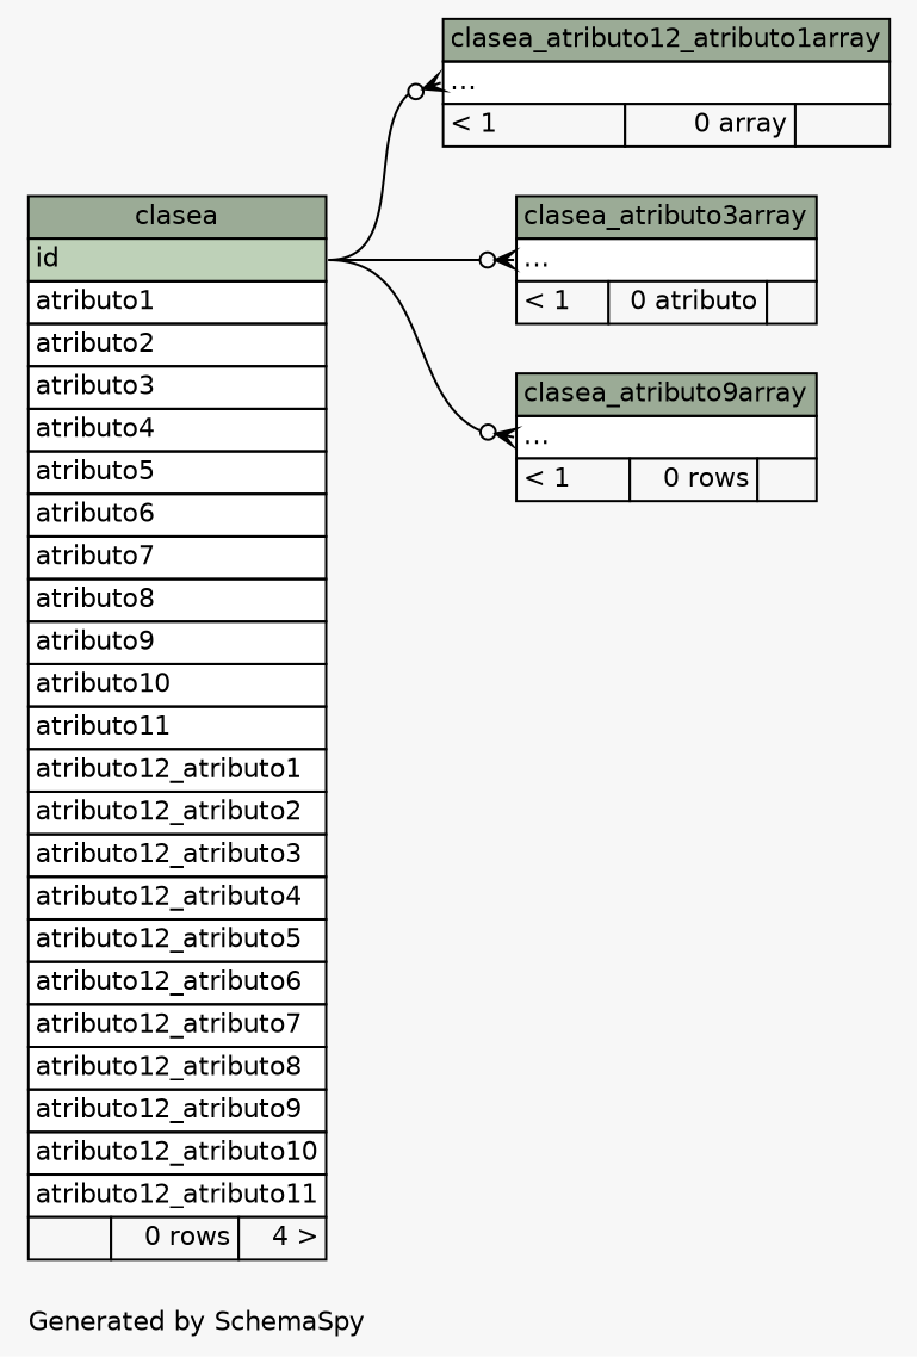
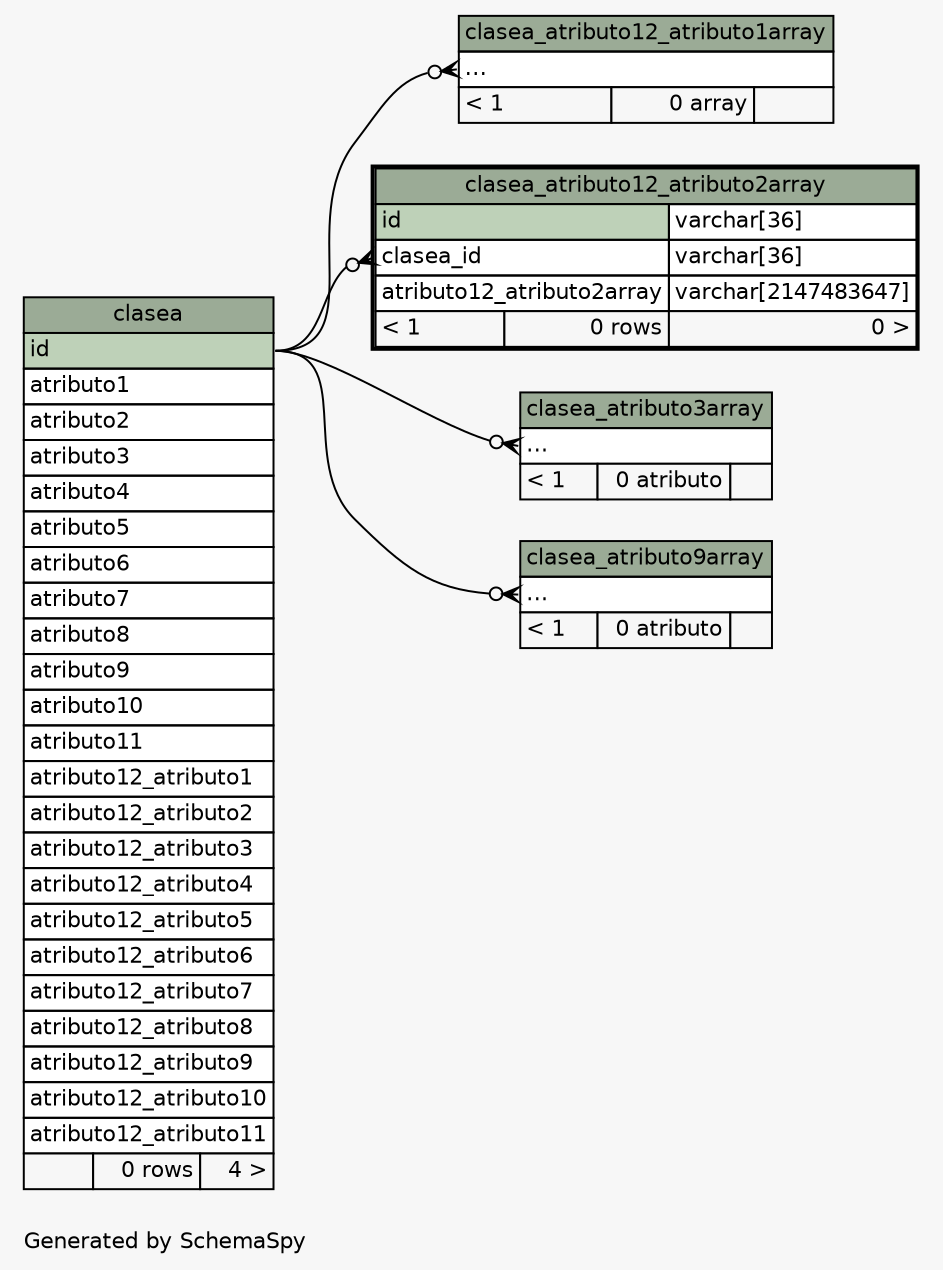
  digraph {
    bgcolor="#f7f7f7"
    fontname=Helvetica
    fontsize=11
    label="\nGenerated by SchemaSpy"
    labeljust=l
    nodesep=0.18
    rankdir=RL
    ranksep=0.46
    node [fontname=Helvetica fontsize=11 shape=plaintext]
    edge [arrowhead=none arrowsize=0.8 arrowtail=crowodot dir=back headport="id:e" tailport="elipses:w"]
    n1 [label=<     <TABLE BORDER="0" CELLBORDER="1" CELLSPACING="0" BGCOLOR="#ffffff">       <TR><TD COLSPAN="3" BGCOLOR="#9bab96" ALIGN="CENTER">clasea_atributo12_atributo1array</TD></TR>       <TR><TD PORT="elipses" COLSPAN="3" ALIGN="LEFT">...</TD></TR>       <TR><TD ALIGN="LEFT" BGCOLOR="#f7f7f7">&lt; 1</TD><TD ALIGN="RIGHT" BGCOLOR="#f7f7f7">0 array</TD><TD ALIGN="RIGHT" BGCOLOR="#f7f7f7">  </TD></TR>     </TABLE>>]
    n2 [label=<     <TABLE BORDER="0" CELLBORDER="1" CELLSPACING="0" BGCOLOR="#ffffff">       <TR><TD COLSPAN="3" BGCOLOR="#9bab96" ALIGN="CENTER">clasea</TD></TR>       <TR><TD PORT="id" COLSPAN="3" BGCOLOR="#bed1b8" ALIGN="LEFT">id</TD></TR>       <TR><TD PORT="atributo1" COLSPAN="3" ALIGN="LEFT">atributo1</TD></TR>       <TR><TD PORT="atributo2" COLSPAN="3" ALIGN="LEFT">atributo2</TD></TR>       <TR><TD PORT="atributo3" COLSPAN="3" ALIGN="LEFT">atributo3</TD></TR>       <TR><TD PORT="atributo4" COLSPAN="3" ALIGN="LEFT">atributo4</TD></TR>       <TR><TD PORT="atributo5" COLSPAN="3" ALIGN="LEFT">atributo5</TD></TR>       <TR><TD PORT="atributo6" COLSPAN="3" ALIGN="LEFT">atributo6</TD></TR>       <TR><TD PORT="atributo7" COLSPAN="3" ALIGN="LEFT">atributo7</TD></TR>       <TR><TD PORT="atributo8" COLSPAN="3" ALIGN="LEFT">atributo8</TD></TR>       <TR><TD PORT="atributo9" COLSPAN="3" ALIGN="LEFT">atributo9</TD></TR>       <TR><TD PORT="atributo10" COLSPAN="3" ALIGN="LEFT">atributo10</TD></TR>       <TR><TD PORT="atributo11" COLSPAN="3" ALIGN="LEFT">atributo11</TD></TR>       <TR><TD PORT="atributo12_atributo1" COLSPAN="3" ALIGN="LEFT">atributo12_atributo1</TD></TR>       <TR><TD PORT="atributo12_atributo2" COLSPAN="3" ALIGN="LEFT">atributo12_atributo2</TD></TR>       <TR><TD PORT="atributo12_atributo3" COLSPAN="3" ALIGN="LEFT">atributo12_atributo3</TD></TR>       <TR><TD PORT="atributo12_atributo4" COLSPAN="3" ALIGN="LEFT">atributo12_atributo4</TD></TR>       <TR><TD PORT="atributo12_atributo5" COLSPAN="3" ALIGN="LEFT">atributo12_atributo5</TD></TR>       <TR><TD PORT="atributo12_atributo6" COLSPAN="3" ALIGN="LEFT">atributo12_atributo6</TD></TR>       <TR><TD PORT="atributo12_atributo7" COLSPAN="3" ALIGN="LEFT">atributo12_atributo7</TD></TR>       <TR><TD PORT="atributo12_atributo8" COLSPAN="3" ALIGN="LEFT">atributo12_atributo8</TD></TR>       <TR><TD PORT="atributo12_atributo9" COLSPAN="3" ALIGN="LEFT">atributo12_atributo9</TD></TR>       <TR><TD PORT="atributo12_atributo10" COLSPAN="3" ALIGN="LEFT">atributo12_atributo10</TD></TR>       <TR><TD PORT="atributo12_atributo11" COLSPAN="3" ALIGN="LEFT">atributo12_atributo11</TD></TR>       <TR><TD ALIGN="LEFT" BGCOLOR="#f7f7f7">  </TD><TD ALIGN="RIGHT" BGCOLOR="#f7f7f7">0 rows</TD><TD ALIGN="RIGHT" BGCOLOR="#f7f7f7">4 &gt;</TD></TR>     </TABLE>>]
+   n3 [label=<     <TABLE BORDER="2" CELLBORDER="1" CELLSPACING="0" BGCOLOR="#ffffff">       <TR><TD COLSPAN="3" BGCOLOR="#9bab96" ALIGN="CENTER">clasea_atributo12_atributo2array</TD></TR>       <TR><TD PORT="id" COLSPAN="2" BGCOLOR="#bed1b8" ALIGN="LEFT">id</TD><TD PORT="id.type" ALIGN="LEFT">varchar[36]</TD></TR>       <TR><TD PORT="clasea_id" COLSPAN="2" ALIGN="LEFT">clasea_id</TD><TD PORT="clasea_id.type" ALIGN="LEFT">varchar[36]</TD></TR>       <TR><TD PORT="atributo12_atributo2array" COLSPAN="2" ALIGN="LEFT">atributo12_atributo2array</TD><TD PORT="atributo12_atributo2array.type" ALIGN="LEFT">varchar[2147483647]</TD></TR>       <TR><TD ALIGN="LEFT" BGCOLOR="#f7f7f7">&lt; 1</TD><TD ALIGN="RIGHT" BGCOLOR="#f7f7f7">0 rows</TD><TD ALIGN="RIGHT" BGCOLOR="#f7f7f7">0 &gt;</TD></TR>     </TABLE>>]
    n4 [label=<     <TABLE BORDER="0" CELLBORDER="1" CELLSPACING="0" BGCOLOR="#ffffff">       <TR><TD COLSPAN="3" BGCOLOR="#9bab96" ALIGN="CENTER">clasea_atributo3array</TD></TR>       <TR><TD PORT="elipses" COLSPAN="3" ALIGN="LEFT">...</TD></TR>       <TR><TD ALIGN="LEFT" BGCOLOR="#f7f7f7">&lt; 1</TD><TD ALIGN="RIGHT" BGCOLOR="#f7f7f7">0 atributo</TD><TD ALIGN="RIGHT" BGCOLOR="#f7f7f7">  </TD></TR>     </TABLE>>]
-   n5 [label=<     <TABLE BORDER="0" CELLBORDER="1" CELLSPACING="0" BGCOLOR="#ffffff">       <TR><TD COLSPAN="3" BGCOLOR="#9bab96" ALIGN="CENTER">clasea_atributo9array</TD></TR>       <TR><TD PORT="elipses" COLSPAN="3" ALIGN="LEFT">...</TD></TR>       <TR><TD ALIGN="LEFT" BGCOLOR="#f7f7f7">&lt; 1</TD><TD ALIGN="RIGHT" BGCOLOR="#f7f7f7">0 rows</TD><TD ALIGN="RIGHT" BGCOLOR="#f7f7f7">  </TD></TR>     </TABLE>>]
+   n5 [label=<     <TABLE BORDER="0" CELLBORDER="1" CELLSPACING="0" BGCOLOR="#ffffff">       <TR><TD COLSPAN="3" BGCOLOR="#9bab96" ALIGN="CENTER">clasea_atributo9array</TD></TR>       <TR><TD PORT="elipses" COLSPAN="3" ALIGN="LEFT">...</TD></TR>       <TR><TD ALIGN="LEFT" BGCOLOR="#f7f7f7">&lt; 1</TD><TD ALIGN="RIGHT" BGCOLOR="#f7f7f7">0 atributo</TD><TD ALIGN="RIGHT" BGCOLOR="#f7f7f7">  </TD></TR>     </TABLE>>]
    n1 -> n2
+   n3 -> n2 [tailport="clasea_id:w"]
    n4 -> n2
    n5 -> n2
  }
